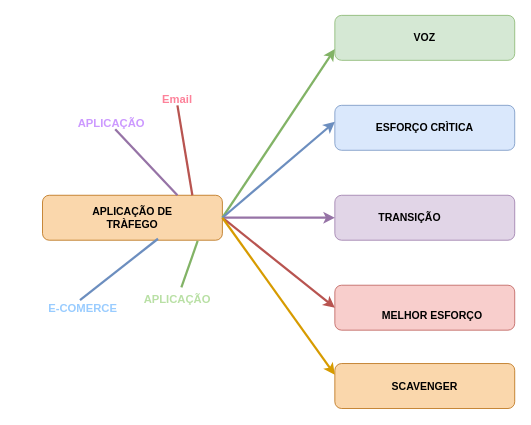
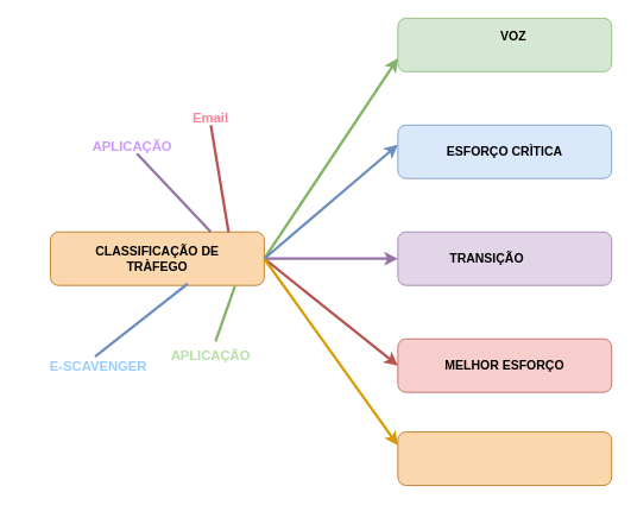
  <mxCell id="0" />
  <mxCell id="1" parent="0" />
  <mxCell id="2" value="" style="rounded=1;whiteSpace=wrap;html=1;fillColor=#d5e8d4;strokeColor=#82b366;" vertex="1" parent="1"><mxGeometry x="446" y="20" width="240" height="60" as="geometry" /></mxCell>
  <mxCell id="3" value="" style="rounded=1;whiteSpace=wrap;html=1;fillColor=#fad7ac;strokeColor=#b46504;" vertex="1" parent="1"><mxGeometry x="56" y="260" width="240" height="60" as="geometry" /></mxCell>
- <mxCell id="4" value="VOZ" style="text;html=1;align=center;verticalAlign=middle;whiteSpace=wrap;rounded=0;fontStyle=1;fontSize=14;" vertex="1" parent="1"><mxGeometry x="476" y="35" width="180" height="30" as="geometry" /></mxCell>
+ <mxCell id="4" value="VOZ" style="text;html=1;align=center;verticalAlign=middle;whiteSpace=wrap;rounded=0;fontStyle=1;fontSize=14;" vertex="1" parent="1"><mxGeometry x="486" y="25" width="180" height="30" as="geometry" /></mxCell>
  <mxCell id="5" value="" style="rounded=1;whiteSpace=wrap;html=1;fillColor=#f8cecc;strokeColor=#b85450;" vertex="1" parent="1"><mxGeometry x="446" y="380" width="240" height="60" as="geometry" /></mxCell>
  <mxCell id="6" value="" style="rounded=1;whiteSpace=wrap;html=1;fillColor=#dae8fc;strokeColor=#6c8ebf;" vertex="1" parent="1"><mxGeometry x="446" y="140" width="240" height="60" as="geometry" /></mxCell>
  <mxCell id="7" value="" style="rounded=1;whiteSpace=wrap;html=1;fillColor=#e1d5e7;strokeColor=#9673a6;" vertex="1" parent="1"><mxGeometry x="446" y="260" width="240" height="60" as="geometry" /></mxCell>
  <mxCell id="8" value="" style="rounded=1;whiteSpace=wrap;html=1;fillColor=#fad7ac;strokeColor=#b46504;" vertex="1" parent="1"><mxGeometry x="446" y="484.5" width="240" height="60" as="geometry" /></mxCell>
- <mxCell id="9" value="APLICAÇÃO DE TRÀFEGO" style="text;html=1;align=center;verticalAlign=middle;whiteSpace=wrap;rounded=0;fontStyle=1;fontSize=14;" vertex="1" parent="1"><mxGeometry x="86" y="275" width="180" height="30" as="geometry" /></mxCell>
+ <mxCell id="9" value="CLASSIFICAÇÃO DE TRÀFEGO" style="text;html=1;align=center;verticalAlign=middle;whiteSpace=wrap;rounded=0;fontStyle=1;fontSize=14;" vertex="1" parent="1"><mxGeometry x="86" y="275" width="180" height="30" as="geometry" /></mxCell>
  <mxCell id="10" value="ESFORÇO CRÌTICA" style="text;html=1;align=center;verticalAlign=middle;whiteSpace=wrap;rounded=0;fontStyle=1;fontSize=14;" vertex="1" parent="1"><mxGeometry x="476" y="155" width="180" height="30" as="geometry" /></mxCell>
  <mxCell id="11" value="TRANSIÇÃO" style="text;html=1;align=center;verticalAlign=middle;whiteSpace=wrap;rounded=0;fontStyle=1;fontSize=14;" vertex="1" parent="1"><mxGeometry x="456" y="275" width="180" height="30" as="geometry" /></mxCell>
- <mxCell id="12" value="MELHOR ESFORÇO" style="text;html=1;align=center;verticalAlign=middle;whiteSpace=wrap;rounded=0;fontStyle=1;fontSize=14;" vertex="1" parent="1"><mxGeometry x="486" y="405" width="180" height="30" as="geometry" /></mxCell>
- <mxCell id="13" value="SCAVENGER" style="text;html=1;align=center;verticalAlign=middle;whiteSpace=wrap;rounded=0;fontStyle=1;fontSize=14;" vertex="1" parent="1"><mxGeometry x="476" y="499.5" width="180" height="30" as="geometry" /></mxCell>
+ <mxCell id="12" value="MELHOR ESFORÇO" style="text;html=1;align=center;verticalAlign=middle;whiteSpace=wrap;rounded=0;fontStyle=1;fontSize=14;" vertex="1" parent="1"><mxGeometry x="476" y="395" width="180" height="30" as="geometry" /></mxCell>
  <mxCell id="14" value="Email" style="text;html=1;align=center;verticalAlign=middle;whiteSpace=wrap;rounded=0;fontStyle=1;fontSize=15;fontColor=#fd829a;" vertex="1" parent="1"><mxGeometry x="146" y="116" width="180" height="30" as="geometry" /></mxCell>
  <mxCell id="15" value="" style="endArrow=none;html=1;rounded=0;exitX=0.833;exitY=0;exitDx=0;exitDy=0;exitPerimeter=0;fillColor=#f8cecc;strokeColor=#b85450;strokeWidth=3;" edge="1" parent="1"><mxGeometry width="50" height="50" relative="1" as="geometry"><mxPoint x="255.92" y="260" as="sourcePoint" /><mxPoint x="236" y="140" as="targetPoint" /></mxGeometry></mxCell>
  <mxCell id="16" value="APLICAÇÃO" style="text;html=1;align=center;verticalAlign=middle;whiteSpace=wrap;rounded=0;fontStyle=1;fontSize=15;fontColor=#CC99FF;" vertex="1" parent="1"><mxGeometry x="58" y="148" width="180" height="30" as="geometry" /></mxCell>
  <mxCell id="17" value="" style="endArrow=none;html=1;rounded=0;fillColor=#e1d5e7;strokeColor=#9673a6;exitX=0.75;exitY=0;exitDx=0;exitDy=0;entryX=0.75;entryY=1;entryDx=0;entryDy=0;strokeWidth=3;startArrow=none;startFill=0;" edge="1" parent="1" source="3"><mxGeometry width="50" height="50" relative="1" as="geometry"><mxPoint x="230.08" y="256" as="sourcePoint" /><mxPoint x="153" y="172" as="targetPoint" /></mxGeometry></mxCell>
  <mxCell id="18" value="" style="endArrow=none;html=1;rounded=0;fillColor=#f8cecc;strokeColor=#b85450;strokeWidth=3;startArrow=classic;startFill=1;exitX=0;exitY=0.5;exitDx=0;exitDy=0;entryX=1;entryY=0.5;entryDx=0;entryDy=0;" edge="1" parent="1" source="5" target="3"><mxGeometry width="50" height="50" relative="1" as="geometry"><mxPoint x="416" y="395" as="sourcePoint" /><mxPoint x="296" y="315" as="targetPoint" /></mxGeometry></mxCell>
  <mxCell id="19" value="" style="endArrow=none;html=1;rounded=0;fillColor=#e1d5e7;strokeColor=#9673a6;strokeWidth=3;startArrow=classic;startFill=1;exitX=0;exitY=0.5;exitDx=0;exitDy=0;" edge="1" parent="1" source="7"><mxGeometry width="50" height="50" relative="1" as="geometry"><mxPoint x="436" y="280" as="sourcePoint" /><mxPoint x="296" y="290" as="targetPoint" /></mxGeometry></mxCell>
  <mxCell id="20" value="" style="endArrow=none;html=1;rounded=0;fillColor=#d5e8d4;strokeColor=#82b366;strokeWidth=3;startArrow=classic;startFill=1;exitX=0;exitY=0.75;exitDx=0;exitDy=0;entryX=1;entryY=0.5;entryDx=0;entryDy=0;" edge="1" parent="1" source="2" target="3"><mxGeometry width="50" height="50" relative="1" as="geometry"><mxPoint x="446" y="270" as="sourcePoint" /><mxPoint x="296" y="270" as="targetPoint" /></mxGeometry></mxCell>
- <mxCell id="21" value="E-COMERCE" style="text;html=1;align=center;verticalAlign=middle;whiteSpace=wrap;rounded=0;fontStyle=1;fontSize=15;fontColor=#99CCFF;" vertex="1" parent="1"><mxGeometry x="20" y="395" width="180" height="30" as="geometry" /></mxCell>
+ <mxCell id="21" value="E-SCAVENGER" style="text;html=1;align=center;verticalAlign=middle;whiteSpace=wrap;rounded=0;fontStyle=1;fontSize=15;fontColor=#99CCFF;" vertex="1" parent="1"><mxGeometry x="20" y="395" width="180" height="30" as="geometry" /></mxCell>
  <mxCell id="22" value="" style="endArrow=none;html=1;rounded=0;fillColor=#d5e8d4;strokeColor=#82b366;entryX=0.75;entryY=1;entryDx=0;entryDy=0;strokeWidth=3;startArrow=none;startFill=0;" edge="1" parent="1" source="23"><mxGeometry width="50" height="50" relative="1" as="geometry"><mxPoint x="186" y="395" as="sourcePoint" /><mxPoint x="263" y="321" as="targetPoint" /></mxGeometry></mxCell>
  <mxCell id="23" value="APLICAÇÃO" style="text;html=1;align=center;verticalAlign=middle;whiteSpace=wrap;rounded=0;fontStyle=1;fontSize=15;fontColor=#B9E0A5;" vertex="1" parent="1"><mxGeometry x="146" y="383" width="180" height="30" as="geometry" /></mxCell>
  <mxCell id="24" value="" style="endArrow=none;html=1;rounded=0;fillColor=#dae8fc;strokeColor=#6c8ebf;entryX=0.642;entryY=0.967;entryDx=0;entryDy=0;strokeWidth=3;startArrow=none;startFill=0;exitX=0.5;exitY=0;exitDx=0;exitDy=0;entryPerimeter=0;" edge="1" parent="1" target="3"><mxGeometry width="50" height="50" relative="1" as="geometry"><mxPoint x="106" y="400" as="sourcePoint" /><mxPoint x="214.96" y="324.98" as="targetPoint" /></mxGeometry></mxCell>
  <mxCell id="25" value="" style="endArrow=none;html=1;rounded=0;fillColor=#dae8fc;strokeColor=#6c8ebf;strokeWidth=3;startArrow=classic;startFill=1;exitX=0;exitY=0.367;exitDx=0;exitDy=0;exitPerimeter=0;" edge="1" parent="1" source="6"><mxGeometry width="50" height="50" relative="1" as="geometry"><mxPoint x="456" y="75" as="sourcePoint" /><mxPoint x="296" y="290" as="targetPoint" /></mxGeometry></mxCell>
  <mxCell id="26" value="" style="endArrow=none;html=1;rounded=0;fillColor=#ffe6cc;strokeColor=#d79b00;strokeWidth=3;startArrow=classic;startFill=1;exitX=0;exitY=0.25;exitDx=0;exitDy=0;entryX=1;entryY=0.5;entryDx=0;entryDy=0;" edge="1" parent="1" source="8" target="3"><mxGeometry width="50" height="50" relative="1" as="geometry"><mxPoint x="455" y="441" as="sourcePoint" /><mxPoint x="305" y="321" as="targetPoint" /></mxGeometry></mxCell>
